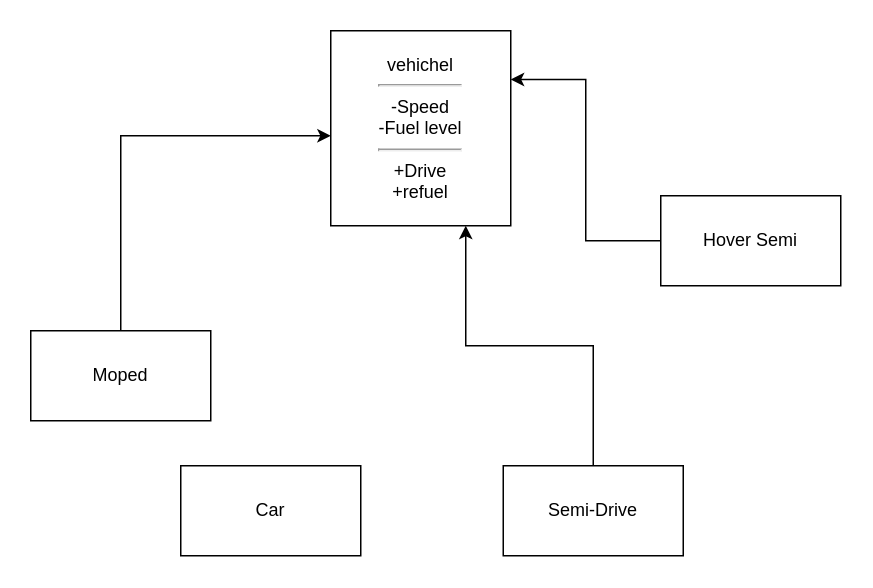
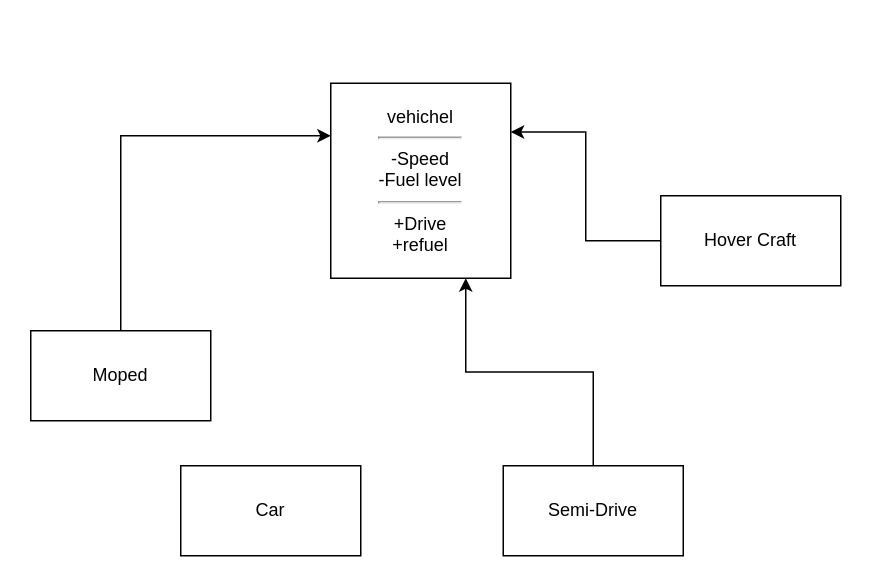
  <mxCell id="0" />
  <mxCell id="1" parent="0" />
- <mxCell id="2" value="vehichel&lt;div&gt;&lt;hr&gt;-Speed&lt;/div&gt;&lt;div&gt;-Fuel level&lt;/div&gt;&lt;div&gt;&lt;hr&gt;+Drive&lt;/div&gt;&lt;div&gt;+refuel&lt;/div&gt;" style="whiteSpace=wrap;html=1;" vertex="1" parent="1"><mxGeometry x="220" y="20" width="120" height="130" as="geometry" /></mxCell>
+ <mxCell id="2" value="vehichel&lt;div&gt;&lt;hr&gt;-Speed&lt;/div&gt;&lt;div&gt;-Fuel level&lt;/div&gt;&lt;div&gt;&lt;hr&gt;+Drive&lt;/div&gt;&lt;div&gt;+refuel&lt;/div&gt;" style="whiteSpace=wrap;html=1;" vertex="1" parent="1"><mxGeometry x="220" y="55" width="120" height="130" as="geometry" /></mxCell>
  <mxCell id="3" style="edgeStyle=orthogonalEdgeStyle;rounded=0;orthogonalLoop=1;jettySize=auto;html=1;" edge="1" parent="1" source="4" target="2"><mxGeometry relative="1" as="geometry"><Array as="points"><mxPoint x="80" y="90" /></Array></mxGeometry></mxCell>
  <mxCell id="4" value="Moped" style="whiteSpace=wrap;html=1;" vertex="1" parent="1"><mxGeometry x="20" y="220" width="120" height="60" as="geometry" /></mxCell>
  <mxCell id="5" value="Car" style="whiteSpace=wrap;html=1;" vertex="1" parent="1"><mxGeometry x="120" y="310" width="120" height="60" as="geometry" /></mxCell>
  <mxCell id="6" style="edgeStyle=orthogonalEdgeStyle;rounded=0;orthogonalLoop=1;jettySize=auto;html=1;entryX=0.75;entryY=1;entryDx=0;entryDy=0;" edge="1" parent="1" source="7" target="2"><mxGeometry relative="1" as="geometry" /></mxCell>
  <mxCell id="7" value="Semi-Drive" style="whiteSpace=wrap;html=1;" vertex="1" parent="1"><mxGeometry x="335" y="310" width="120" height="60" as="geometry" /></mxCell>
  <mxCell id="8" style="edgeStyle=orthogonalEdgeStyle;rounded=0;orthogonalLoop=1;jettySize=auto;html=1;entryX=1;entryY=0.25;entryDx=0;entryDy=0;" edge="1" parent="1" source="9" target="2"><mxGeometry relative="1" as="geometry" /></mxCell>
- <mxCell id="9" value="Hover Semi" style="whiteSpace=wrap;html=1;" vertex="1" parent="1"><mxGeometry x="440" y="130" width="120" height="60" as="geometry" /></mxCell>
+ <mxCell id="9" value="Hover Craft" style="whiteSpace=wrap;html=1;" vertex="1" parent="1"><mxGeometry x="440" y="130" width="120" height="60" as="geometry" /></mxCell>
